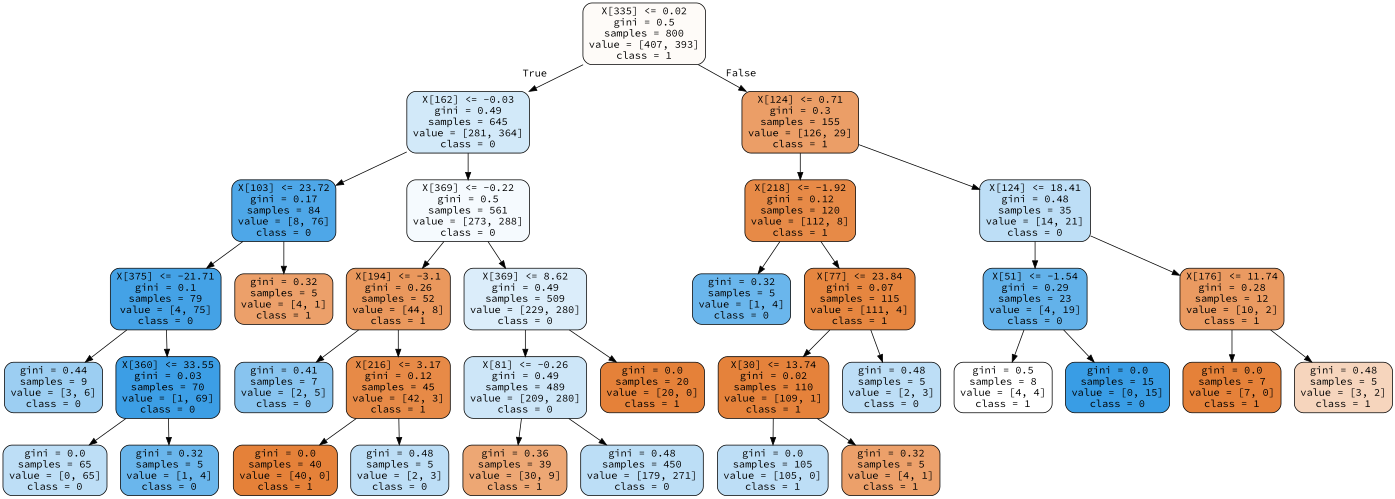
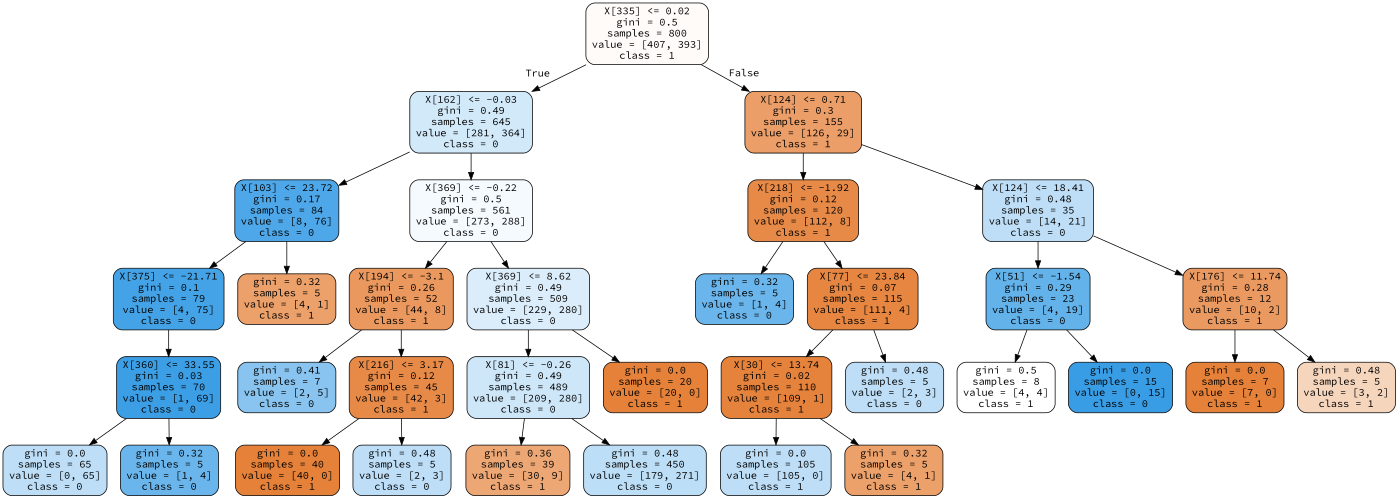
  digraph {
    fontname="Source Code Pro"
    node [color=black fillcolor="#bddef6" fontname="Source Code Pro" shape=box style="filled, rounded"]
    edge [fontname="Source Code Pro"]
    n1 [fillcolor="#fefbf8" label="X[335] <= 0.02\ngini = 0.5\nsamples = 800\nvalue = [407, 393]\nclass = 1"]
    n2 [fillcolor="#d2e9f9" label="X[162] <= -0.03\ngini = 0.49\nsamples = 645\nvalue = [281, 364]\nclass = 0"]
    n3 [fillcolor="#eb9e67" label="X[124] <= 0.71\ngini = 0.3\nsamples = 155\nvalue = [126, 29]\nclass = 1"]
    n4 [fillcolor="#4ea7e8" label="X[103] <= 23.72\ngini = 0.17\nsamples = 84\nvalue = [8, 76]\nclass = 0"]
    n5 [fillcolor="#f5fafe" label="X[369] <= -0.22\ngini = 0.5\nsamples = 561\nvalue = [273, 288]\nclass = 0"]
    n6 [fillcolor="#e78a47" label="X[218] <= -1.92\ngini = 0.12\nsamples = 120\nvalue = [112, 8]\nclass = 1"]
    n7 [label="X[124] <= 18.41\ngini = 0.48\nsamples = 35\nvalue = [14, 21]\nclass = 0"]
    n8 [fillcolor="#44a2e6" label="X[375] <= -21.71\ngini = 0.1\nsamples = 79\nvalue = [4, 75]\nclass = 0"]
    n9 [fillcolor="#eca06a" label="gini = 0.32\nsamples = 5\nvalue = [4, 1]\nclass = 1"]
    n10 [fillcolor="#ea985d" label="X[194] <= -3.1\ngini = 0.26\nsamples = 52\nvalue = [44, 8]\nclass = 1"]
    n11 [fillcolor="#dbedfa" label="X[369] <= 8.62\ngini = 0.49\nsamples = 509\nvalue = [229, 280]\nclass = 0"]
-   n12 [fillcolor="#9ccef2" label="gini = 0.44\nsamples = 9\nvalue = [3, 6]\nclass = 0"]
    n13 [fillcolor="#3c9ee5" label="X[360] <= 33.55\ngini = 0.03\nsamples = 70\nvalue = [1, 69]\nclass = 0"]
    n14 [label="gini = 0.0\nsamples = 65\nvalue = [0, 65]\nclass = 0"]
    n15 [fillcolor="#6ab6ec" label="gini = 0.32\nsamples = 5\nvalue = [1, 4]\nclass = 0"]
    n16 [fillcolor="#88c4ef" label="gini = 0.41\nsamples = 7\nvalue = [2, 5]\nclass = 0"]
    n17 [fillcolor="#e78a47" label="X[216] <= 3.17\ngini = 0.12\nsamples = 45\nvalue = [42, 3]\nclass = 1"]
    n18 [fillcolor="#cde6f8" label="X[81] <= -0.26\ngini = 0.49\nsamples = 489\nvalue = [209, 280]\nclass = 0"]
    n19 [fillcolor="#e58139" label="gini = 0.0\nsamples = 20\nvalue = [20, 0]\nclass = 1"]
    n20 [fillcolor="#e58139" label="gini = 0.0\nsamples = 40\nvalue = [40, 0]\nclass = 1"]
    n21 [label="gini = 0.48\nsamples = 5\nvalue = [2, 3]\nclass = 0"]
    n22 [fillcolor="#eda774" label="gini = 0.36\nsamples = 39\nvalue = [30, 9]\nclass = 1"]
    n23 [fillcolor="#bcdef6" label="gini = 0.48\nsamples = 450\nvalue = [179, 271]\nclass = 0"]
    n24 [fillcolor="#6ab6ec" label="gini = 0.32\nsamples = 5\nvalue = [1, 4]\nclass = 0"]
    n25 [fillcolor="#e68640" label="X[77] <= 23.84\ngini = 0.07\nsamples = 115\nvalue = [111, 4]\nclass = 1"]
    n26 [fillcolor="#63b2ea" label="X[51] <= -1.54\ngini = 0.29\nsamples = 23\nvalue = [4, 19]\nclass = 0"]
    n27 [fillcolor="#ea9a61" label="X[176] <= 11.74\ngini = 0.28\nsamples = 12\nvalue = [10, 2]\nclass = 1"]
    n28 [fillcolor="#e5823b" label="X[30] <= 13.74\ngini = 0.02\nsamples = 110\nvalue = [109, 1]\nclass = 1"]
    n29 [label="gini = 0.48\nsamples = 5\nvalue = [2, 3]\nclass = 0"]
    n30 [label="gini = 0.0\nsamples = 105\nvalue = [105, 0]\nclass = 1"]
    n31 [fillcolor="#eca06a" label="gini = 0.32\nsamples = 5\nvalue = [4, 1]\nclass = 1"]
    n32 [fillcolor="#ffffff" label="gini = 0.5\nsamples = 8\nvalue = [4, 4]\nclass = 1"]
    n33 [fillcolor="#399de5" label="gini = 0.0\nsamples = 15\nvalue = [0, 15]\nclass = 0"]
    n34 [fillcolor="#e58139" label="gini = 0.0\nsamples = 7\nvalue = [7, 0]\nclass = 1"]
    n35 [fillcolor="#f6d5bd" label="gini = 0.48\nsamples = 5\nvalue = [3, 2]\nclass = 1"]
    n1 -> n2 [headlabel=True labelangle=45 labeldistance=2.5]
    n1 -> n3 [headlabel=False labelangle=-45 labeldistance=2.5]
    n2 -> n4
    n2 -> n5
    n3 -> n6
    n3 -> n7
    n4 -> n8
    n4 -> n9
    n5 -> n10
    n5 -> n11
    n6 -> n24
    n6 -> n25
    n7 -> n26
    n7 -> n27
-   n8 -> n12
    n8 -> n13
    n10 -> n16
    n10 -> n17
    n11 -> n18
    n11 -> n19
    n13 -> n14
    n13 -> n15
    n17 -> n20
    n17 -> n21
    n18 -> n22
    n18 -> n23
    n25 -> n28
    n25 -> n29
    n26 -> n32
    n26 -> n33
    n27 -> n34
    n27 -> n35
    n28 -> n30
    n28 -> n31
  }
